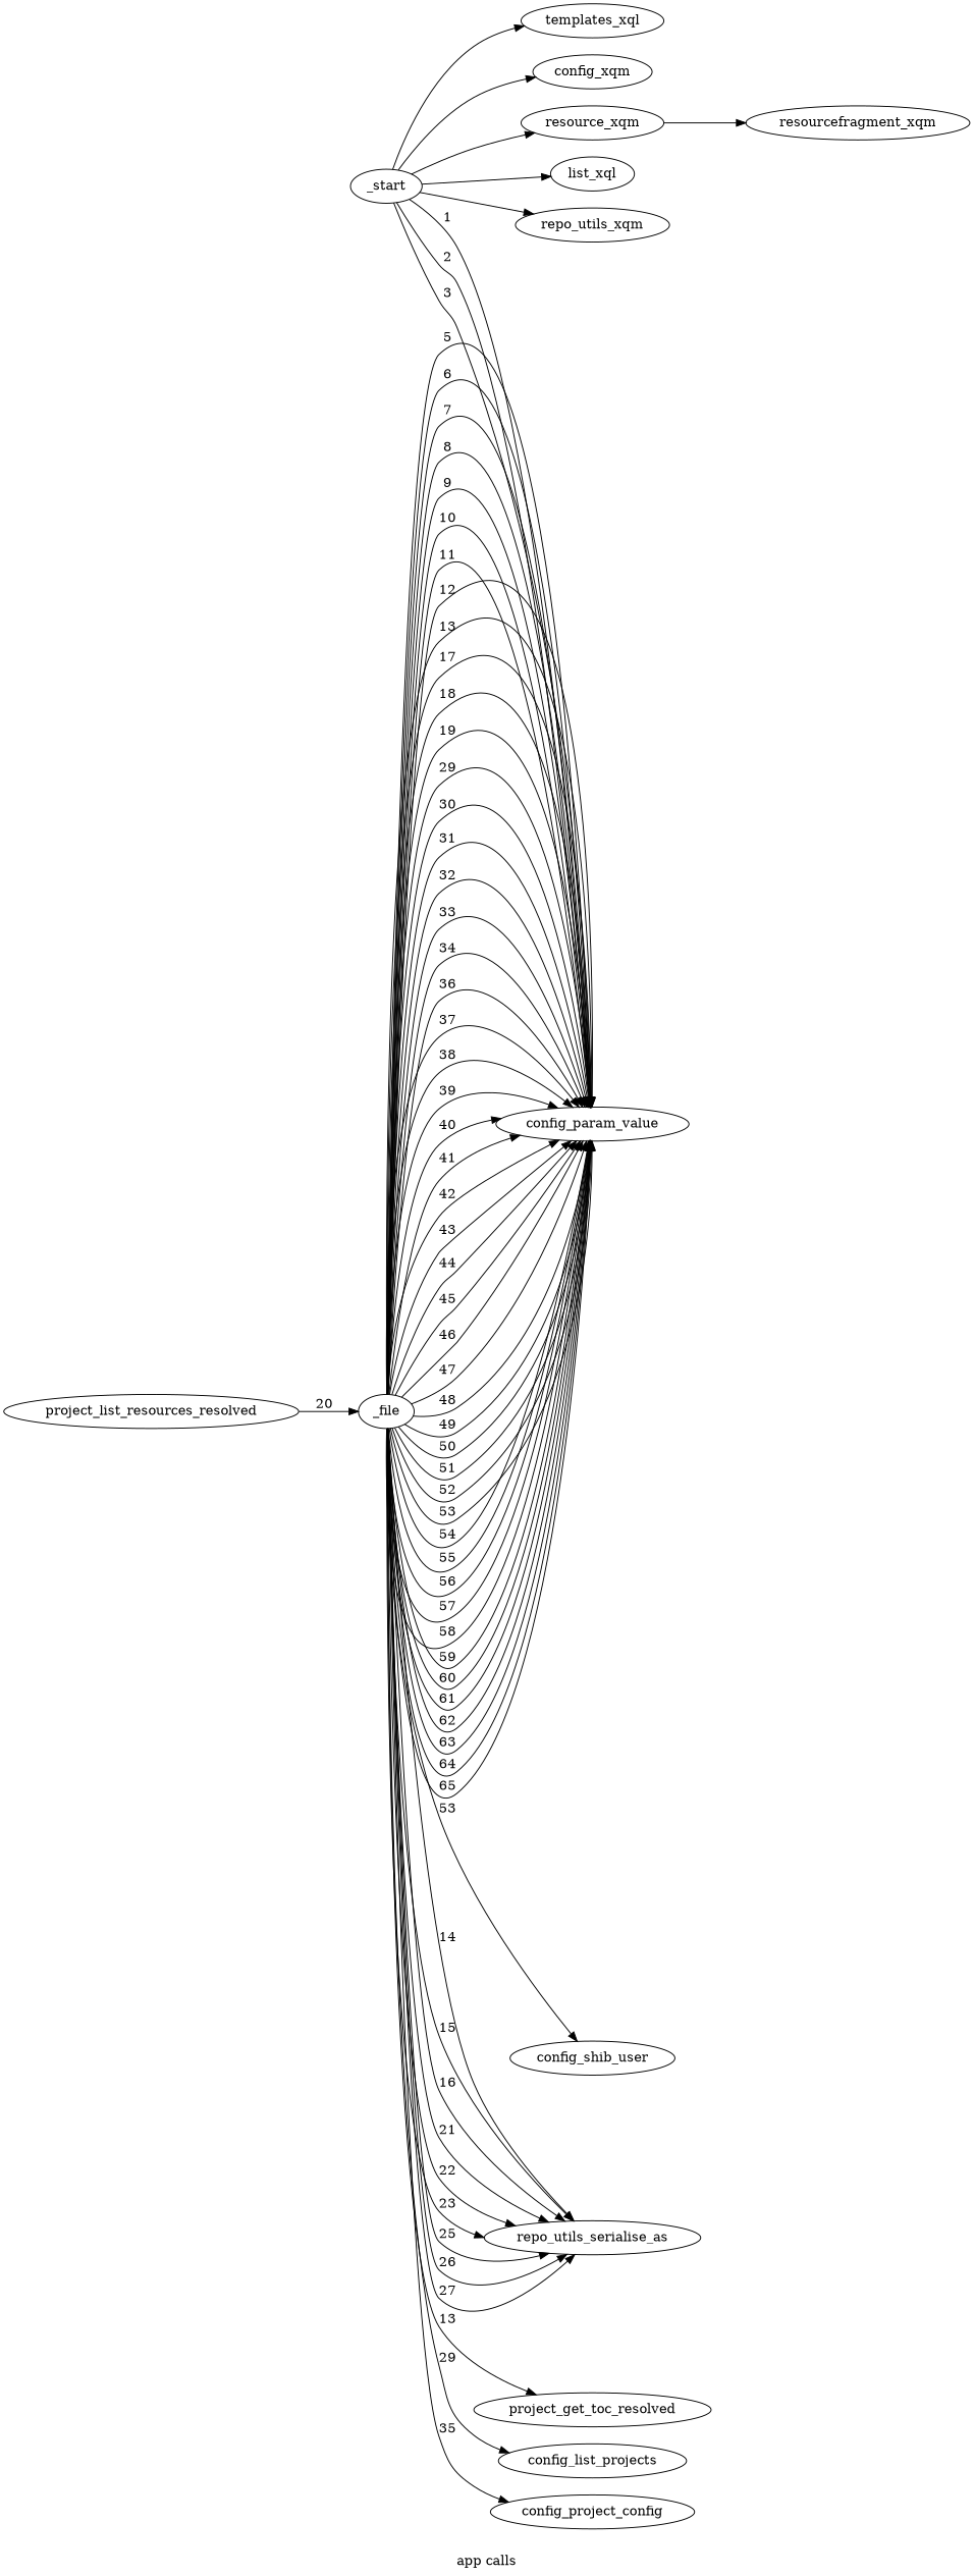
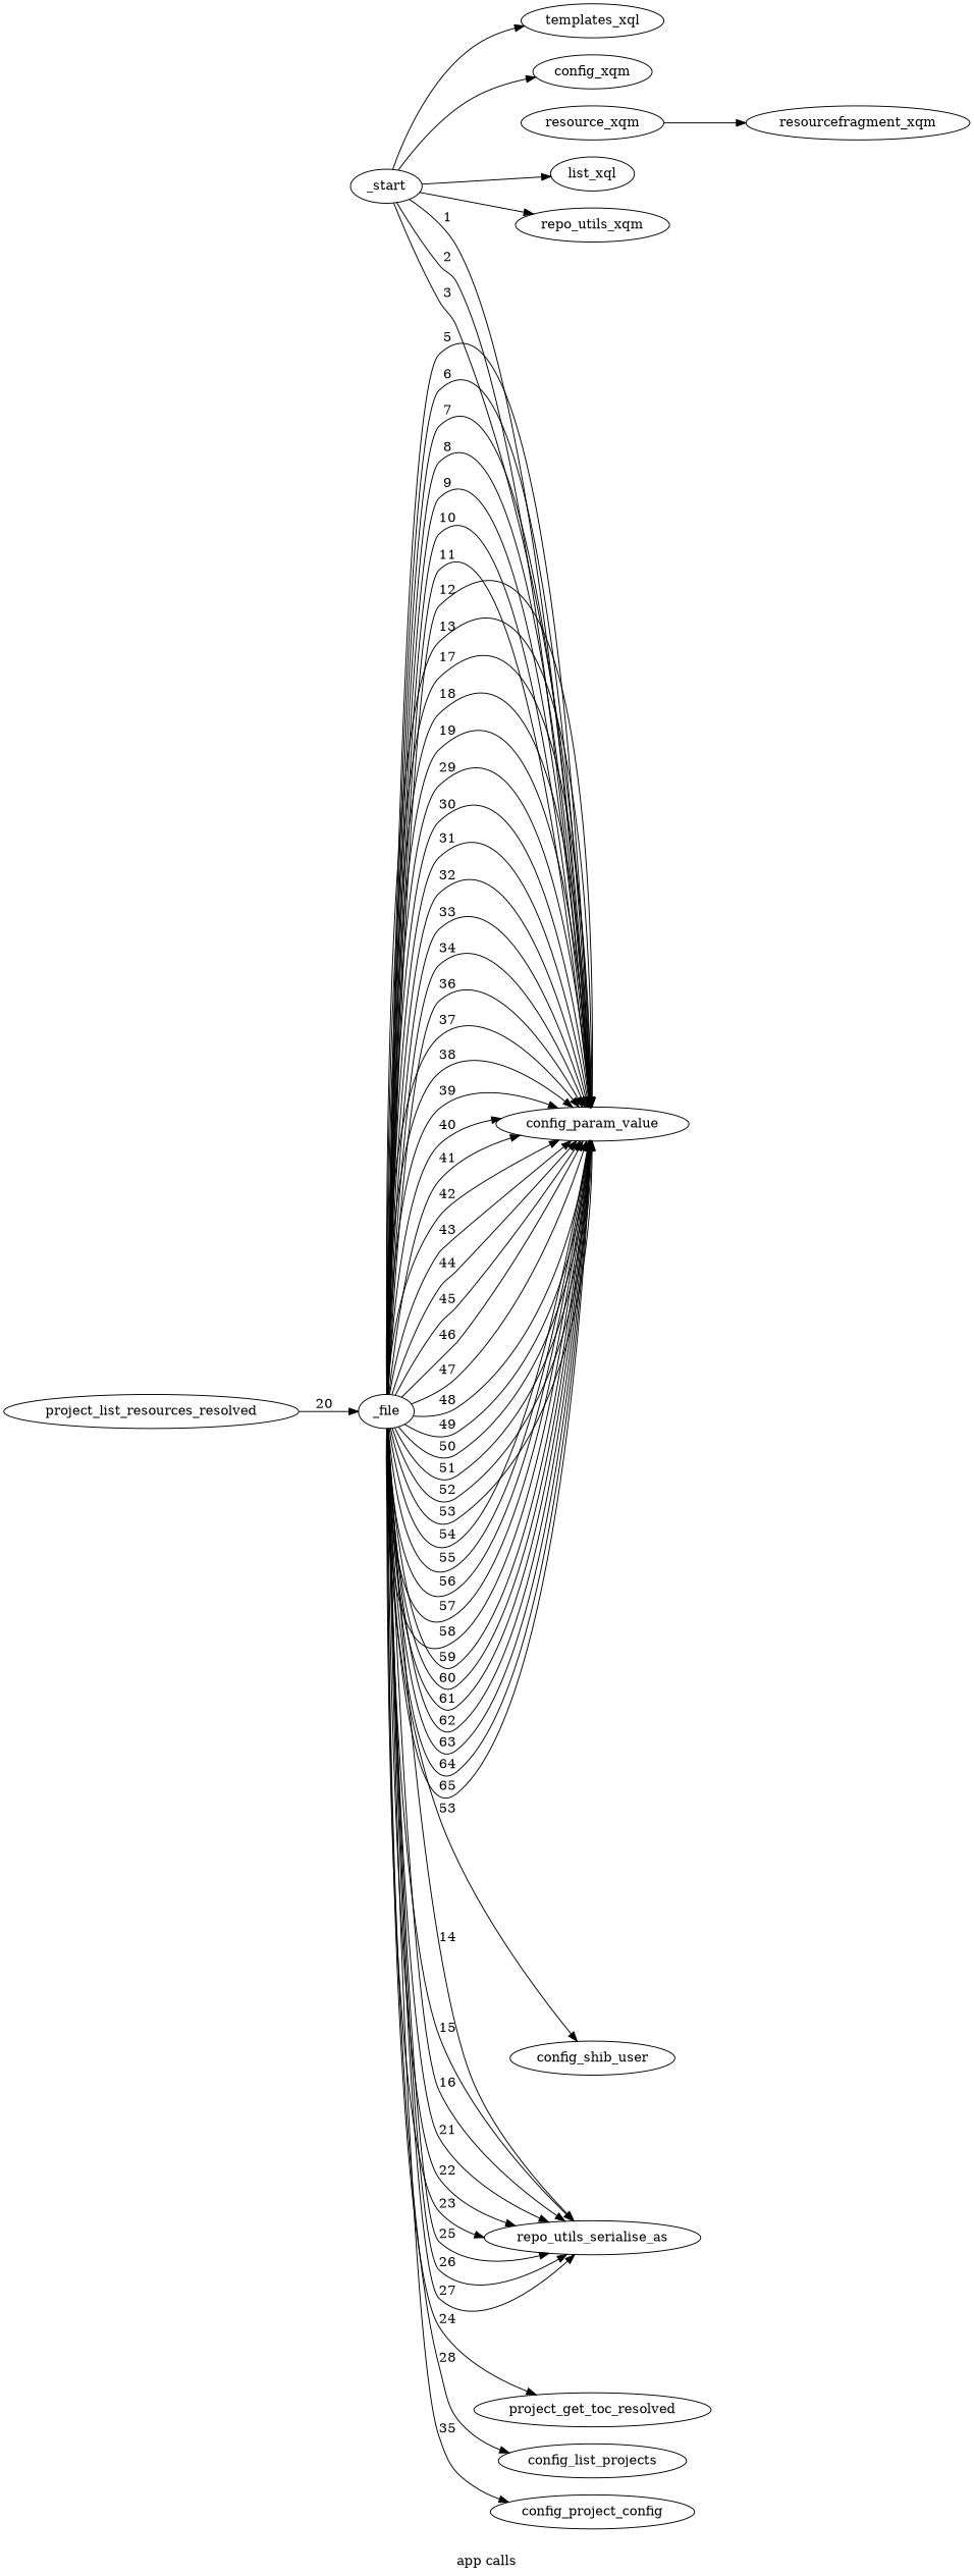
  digraph {
    label="app calls"
    rankdir=LR
    _start
    templates_xql
    config_xqm
    resource_xqm
    n5 [label=list_xql]
    repo_utils_xqm
    config_param_value
    resourcefragment_xqm
    _file
    config_shib_user
    repo_utils_serialise_as
    project_get_toc_resolved
    config_list_projects
    config_project_config
    project_list_resources_resolved
    _start -> templates_xql
    _start -> config_xqm
-   _start -> resource_xqm
    _start -> n5
    _start -> repo_utils_xqm
    _start -> config_param_value [label=1]
    _start -> config_param_value [label=2]
    _start -> config_param_value [label=3]
    resource_xqm -> resourcefragment_xqm
    _file -> config_param_value [label=5]
    _file -> config_param_value [label=6]
    _file -> config_param_value [label=7]
    _file -> config_param_value [label=8]
    _file -> config_param_value [label=9]
    _file -> config_param_value [label=10]
    _file -> config_param_value [label=11]
    _file -> config_param_value [label=12]
    _file -> config_param_value [label=13]
    _file -> config_param_value [label=17]
    _file -> config_param_value [label=18]
    _file -> config_param_value [label=19]
    _file -> config_param_value [label=29]
    _file -> config_param_value [label=30]
    _file -> config_param_value [label=31]
    _file -> config_param_value [label=32]
    _file -> config_param_value [label=33]
    _file -> config_param_value [label=34]
    _file -> config_param_value [label=36]
    _file -> config_param_value [label=37]
    _file -> config_param_value [label=38]
    _file -> config_param_value [label=39]
    _file -> config_param_value [label=40]
    _file -> config_param_value [label=41]
    _file -> config_param_value [label=42]
    _file -> config_param_value [label=43]
    _file -> config_param_value [label=44]
    _file -> config_param_value [label=45]
    _file -> config_param_value [label=46]
    _file -> config_param_value [label=47]
    _file -> config_param_value [label=48]
    _file -> config_param_value [label=49]
    _file -> config_param_value [label=50]
    _file -> config_param_value [label=51]
    _file -> config_param_value [label=52]
    _file -> config_param_value [label=53]
    _file -> config_param_value [label=54]
    _file -> config_param_value [label=55]
    _file -> config_param_value [label=56]
    _file -> config_param_value [label=57]
    _file -> config_param_value [label=58]
    _file -> config_param_value [label=59]
    _file -> config_param_value [label=60]
    _file -> config_param_value [label=61]
    _file -> config_param_value [label=62]
    _file -> config_param_value [label=63]
    _file -> config_param_value [label=64]
    _file -> config_param_value [label=65]
    _file -> config_shib_user [label=53]
    _file -> repo_utils_serialise_as [label=14]
    _file -> repo_utils_serialise_as [label=15]
    _file -> repo_utils_serialise_as [label=16]
    _file -> repo_utils_serialise_as [label=21]
    _file -> repo_utils_serialise_as [label=22]
    _file -> repo_utils_serialise_as [label=23]
    _file -> repo_utils_serialise_as [label=25]
    _file -> repo_utils_serialise_as [label=26]
    _file -> repo_utils_serialise_as [label=27]
-   _file -> project_get_toc_resolved [label=13]
-   _file -> config_list_projects [label=29]
+   _file -> project_get_toc_resolved [label=24]
+   _file -> config_list_projects [label=28]
    _file -> config_project_config [label=35]
    project_list_resources_resolved -> _file [label=20]
  }
